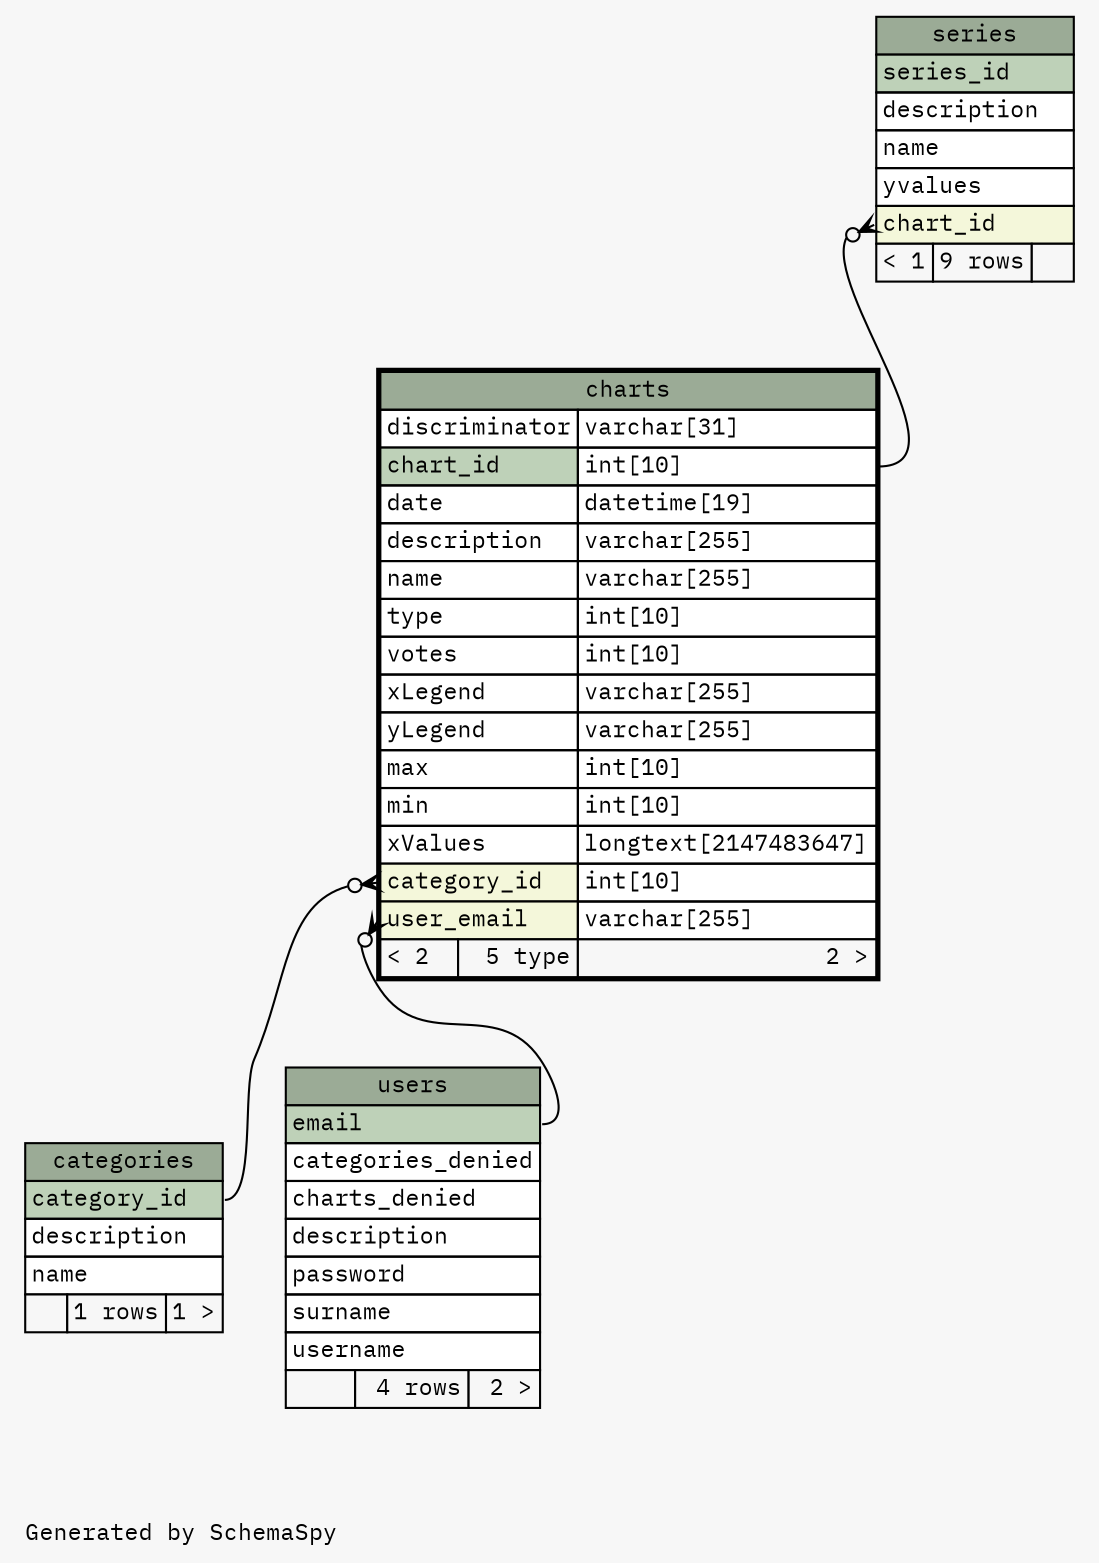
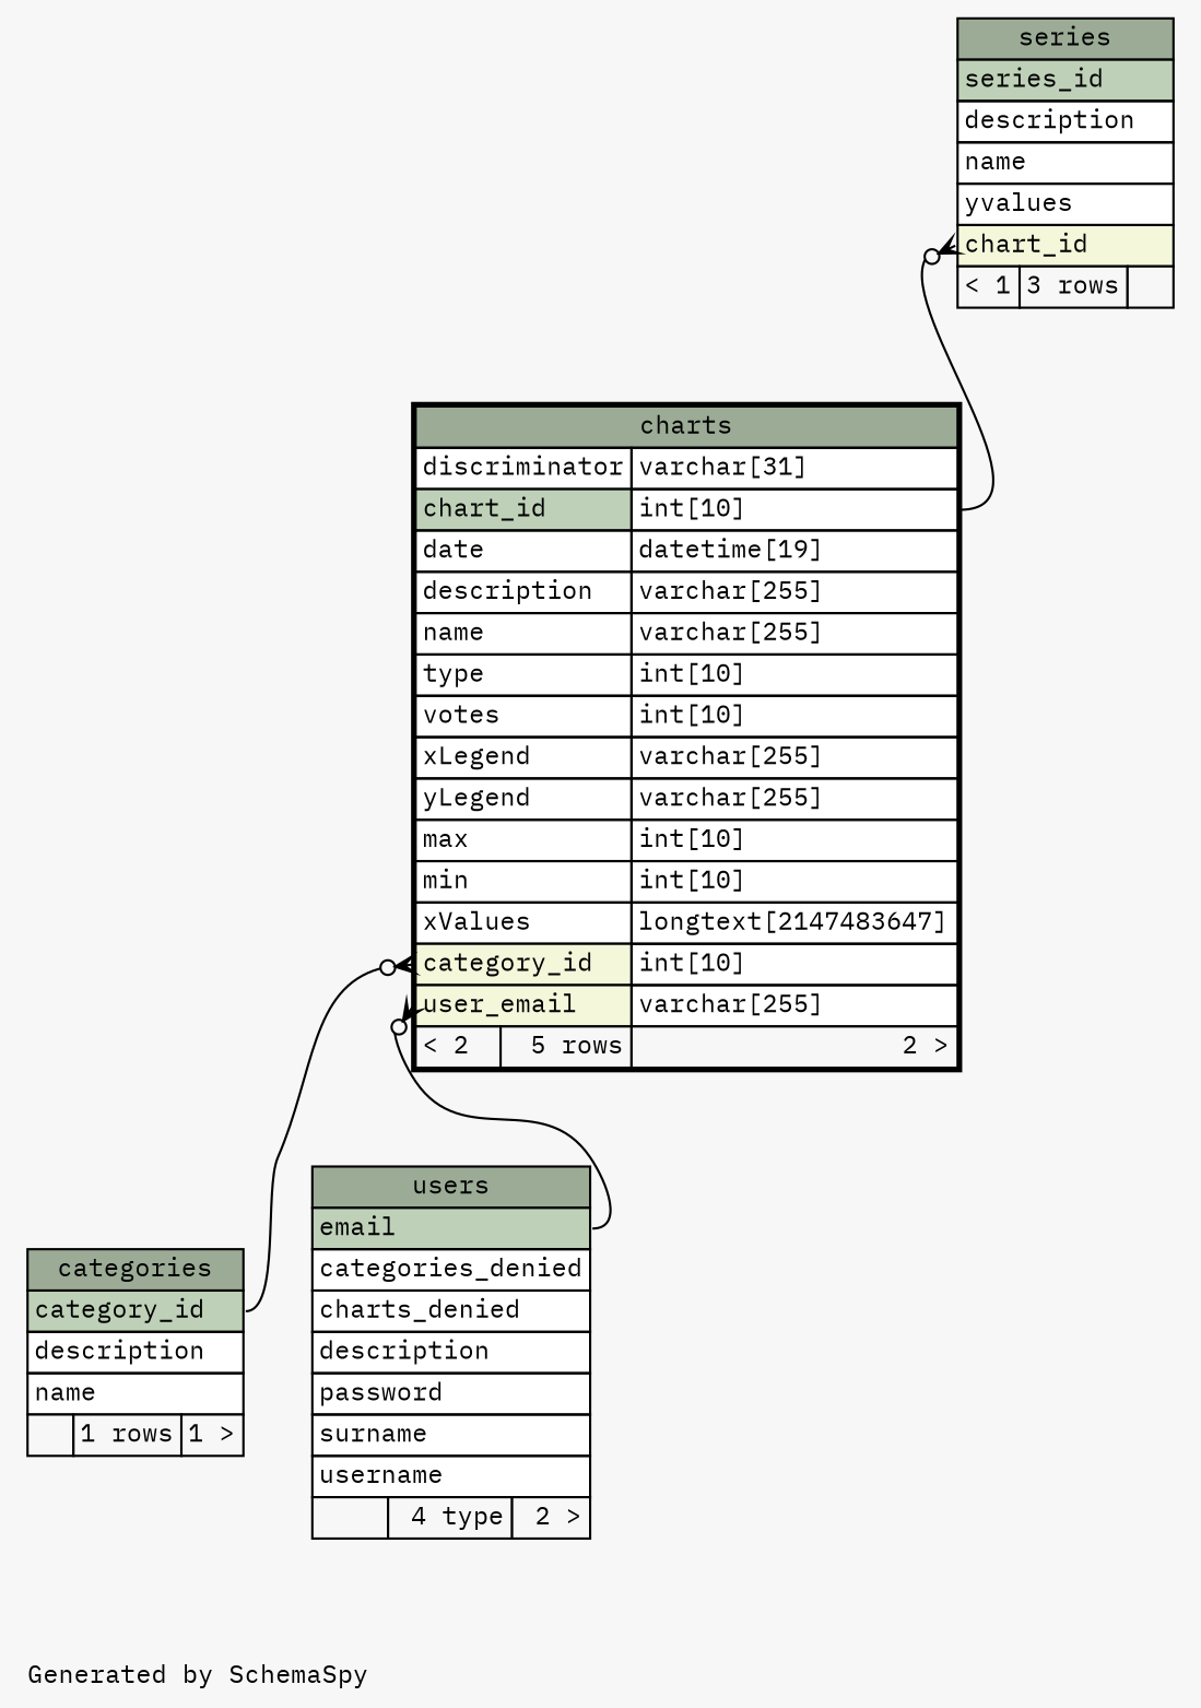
  digraph {
    bgcolor="#f7f7f7"
    fontname="IBM Plex Mono"
    fontsize=11
    label="\nGenerated by SchemaSpy"
    labeljust=l
    nodesep=0.18
    rankdir=TB
    ranksep=0.46
    node [fontname="IBM Plex Mono" fontsize=11 shape=plaintext]
    edge [arrowhead=none arrowsize=0.8 arrowtail=crowodot dir=back fontname="IBM Plex Mono"]
-   n1 [label=<     <TABLE BORDER="2" CELLBORDER="1" CELLSPACING="0" BGCOLOR="#ffffff">       <TR><TD COLSPAN="3" BGCOLOR="#9bab96" ALIGN="CENTER">charts</TD></TR>       <TR><TD PORT="discriminator" COLSPAN="2" ALIGN="LEFT">discriminator</TD><TD PORT="discriminator.type" ALIGN="LEFT">varchar[31]</TD></TR>       <TR><TD PORT="chart_id" COLSPAN="2" BGCOLOR="#bed1b8" ALIGN="LEFT">chart_id</TD><TD PORT="chart_id.type" ALIGN="LEFT">int[10]</TD></TR>       <TR><TD PORT="date" COLSPAN="2" ALIGN="LEFT">date</TD><TD PORT="date.type" ALIGN="LEFT">datetime[19]</TD></TR>       <TR><TD PORT="description" COLSPAN="2" ALIGN="LEFT">description</TD><TD PORT="description.type" ALIGN="LEFT">varchar[255]</TD></TR>       <TR><TD PORT="name" COLSPAN="2" ALIGN="LEFT">name</TD><TD PORT="name.type" ALIGN="LEFT">varchar[255]</TD></TR>       <TR><TD PORT="type" COLSPAN="2" ALIGN="LEFT">type</TD><TD PORT="type.type" ALIGN="LEFT">int[10]</TD></TR>       <TR><TD PORT="votes" COLSPAN="2" ALIGN="LEFT">votes</TD><TD PORT="votes.type" ALIGN="LEFT">int[10]</TD></TR>       <TR><TD PORT="xLegend" COLSPAN="2" ALIGN="LEFT">xLegend</TD><TD PORT="xLegend.type" ALIGN="LEFT">varchar[255]</TD></TR>       <TR><TD PORT="yLegend" COLSPAN="2" ALIGN="LEFT">yLegend</TD><TD PORT="yLegend.type" ALIGN="LEFT">varchar[255]</TD></TR>       <TR><TD PORT="max" COLSPAN="2" ALIGN="LEFT">max</TD><TD PORT="max.type" ALIGN="LEFT">int[10]</TD></TR>       <TR><TD PORT="min" COLSPAN="2" ALIGN="LEFT">min</TD><TD PORT="min.type" ALIGN="LEFT">int[10]</TD></TR>       <TR><TD PORT="xValues" COLSPAN="2" ALIGN="LEFT">xValues</TD><TD PORT="xValues.type" ALIGN="LEFT">longtext[2147483647]</TD></TR>       <TR><TD PORT="category_id" COLSPAN="2" BGCOLOR="#f4f7da" ALIGN="LEFT">category_id</TD><TD PORT="category_id.type" ALIGN="LEFT">int[10]</TD></TR>       <TR><TD PORT="user_email" COLSPAN="2" BGCOLOR="#f4f7da" ALIGN="LEFT">user_email</TD><TD PORT="user_email.type" ALIGN="LEFT">varchar[255]</TD></TR>       <TR><TD ALIGN="LEFT" BGCOLOR="#f7f7f7">&lt; 2</TD><TD ALIGN="RIGHT" BGCOLOR="#f7f7f7">5 type</TD><TD ALIGN="RIGHT" BGCOLOR="#f7f7f7">2 &gt;</TD></TR>     </TABLE>>]
+   n1 [label=<     <TABLE BORDER="2" CELLBORDER="1" CELLSPACING="0" BGCOLOR="#ffffff">       <TR><TD COLSPAN="3" BGCOLOR="#9bab96" ALIGN="CENTER">charts</TD></TR>       <TR><TD PORT="discriminator" COLSPAN="2" ALIGN="LEFT">discriminator</TD><TD PORT="discriminator.type" ALIGN="LEFT">varchar[31]</TD></TR>       <TR><TD PORT="chart_id" COLSPAN="2" BGCOLOR="#bed1b8" ALIGN="LEFT">chart_id</TD><TD PORT="chart_id.type" ALIGN="LEFT">int[10]</TD></TR>       <TR><TD PORT="date" COLSPAN="2" ALIGN="LEFT">date</TD><TD PORT="date.type" ALIGN="LEFT">datetime[19]</TD></TR>       <TR><TD PORT="description" COLSPAN="2" ALIGN="LEFT">description</TD><TD PORT="description.type" ALIGN="LEFT">varchar[255]</TD></TR>       <TR><TD PORT="name" COLSPAN="2" ALIGN="LEFT">name</TD><TD PORT="name.type" ALIGN="LEFT">varchar[255]</TD></TR>       <TR><TD PORT="type" COLSPAN="2" ALIGN="LEFT">type</TD><TD PORT="type.type" ALIGN="LEFT">int[10]</TD></TR>       <TR><TD PORT="votes" COLSPAN="2" ALIGN="LEFT">votes</TD><TD PORT="votes.type" ALIGN="LEFT">int[10]</TD></TR>       <TR><TD PORT="xLegend" COLSPAN="2" ALIGN="LEFT">xLegend</TD><TD PORT="xLegend.type" ALIGN="LEFT">varchar[255]</TD></TR>       <TR><TD PORT="yLegend" COLSPAN="2" ALIGN="LEFT">yLegend</TD><TD PORT="yLegend.type" ALIGN="LEFT">varchar[255]</TD></TR>       <TR><TD PORT="max" COLSPAN="2" ALIGN="LEFT">max</TD><TD PORT="max.type" ALIGN="LEFT">int[10]</TD></TR>       <TR><TD PORT="min" COLSPAN="2" ALIGN="LEFT">min</TD><TD PORT="min.type" ALIGN="LEFT">int[10]</TD></TR>       <TR><TD PORT="xValues" COLSPAN="2" ALIGN="LEFT">xValues</TD><TD PORT="xValues.type" ALIGN="LEFT">longtext[2147483647]</TD></TR>       <TR><TD PORT="category_id" COLSPAN="2" BGCOLOR="#f4f7da" ALIGN="LEFT">category_id</TD><TD PORT="category_id.type" ALIGN="LEFT">int[10]</TD></TR>       <TR><TD PORT="user_email" COLSPAN="2" BGCOLOR="#f4f7da" ALIGN="LEFT">user_email</TD><TD PORT="user_email.type" ALIGN="LEFT">varchar[255]</TD></TR>       <TR><TD ALIGN="LEFT" BGCOLOR="#f7f7f7">&lt; 2</TD><TD ALIGN="RIGHT" BGCOLOR="#f7f7f7">5 rows</TD><TD ALIGN="RIGHT" BGCOLOR="#f7f7f7">2 &gt;</TD></TR>     </TABLE>>]
    n2 [label=<     <TABLE BORDER="0" CELLBORDER="1" CELLSPACING="0" BGCOLOR="#ffffff">       <TR><TD COLSPAN="3" BGCOLOR="#9bab96" ALIGN="CENTER">categories</TD></TR>       <TR><TD PORT="category_id" COLSPAN="3" BGCOLOR="#bed1b8" ALIGN="LEFT">category_id</TD></TR>       <TR><TD PORT="description" COLSPAN="3" ALIGN="LEFT">description</TD></TR>       <TR><TD PORT="name" COLSPAN="3" ALIGN="LEFT">name</TD></TR>       <TR><TD ALIGN="LEFT" BGCOLOR="#f7f7f7">  </TD><TD ALIGN="RIGHT" BGCOLOR="#f7f7f7">1 rows</TD><TD ALIGN="RIGHT" BGCOLOR="#f7f7f7">1 &gt;</TD></TR>     </TABLE>>]
-   n3 [label=<     <TABLE BORDER="0" CELLBORDER="1" CELLSPACING="0" BGCOLOR="#ffffff">       <TR><TD COLSPAN="3" BGCOLOR="#9bab96" ALIGN="CENTER">users</TD></TR>       <TR><TD PORT="email" COLSPAN="3" BGCOLOR="#bed1b8" ALIGN="LEFT">email</TD></TR>       <TR><TD PORT="categories_denied" COLSPAN="3" ALIGN="LEFT">categories_denied</TD></TR>       <TR><TD PORT="charts_denied" COLSPAN="3" ALIGN="LEFT">charts_denied</TD></TR>       <TR><TD PORT="description" COLSPAN="3" ALIGN="LEFT">description</TD></TR>       <TR><TD PORT="password" COLSPAN="3" ALIGN="LEFT">password</TD></TR>       <TR><TD PORT="surname" COLSPAN="3" ALIGN="LEFT">surname</TD></TR>       <TR><TD PORT="username" COLSPAN="3" ALIGN="LEFT">username</TD></TR>       <TR><TD ALIGN="LEFT" BGCOLOR="#f7f7f7">  </TD><TD ALIGN="RIGHT" BGCOLOR="#f7f7f7">4 rows</TD><TD ALIGN="RIGHT" BGCOLOR="#f7f7f7">2 &gt;</TD></TR>     </TABLE>>]
-   n4 [label=<     <TABLE BORDER="0" CELLBORDER="1" CELLSPACING="0" BGCOLOR="#ffffff">       <TR><TD COLSPAN="3" BGCOLOR="#9bab96" ALIGN="CENTER">series</TD></TR>       <TR><TD PORT="series_id" COLSPAN="3" BGCOLOR="#bed1b8" ALIGN="LEFT">series_id</TD></TR>       <TR><TD PORT="description" COLSPAN="3" ALIGN="LEFT">description</TD></TR>       <TR><TD PORT="name" COLSPAN="3" ALIGN="LEFT">name</TD></TR>       <TR><TD PORT="yvalues" COLSPAN="3" ALIGN="LEFT">yvalues</TD></TR>       <TR><TD PORT="chart_id" COLSPAN="3" BGCOLOR="#f4f7da" ALIGN="LEFT">chart_id</TD></TR>       <TR><TD ALIGN="LEFT" BGCOLOR="#f7f7f7">&lt; 1</TD><TD ALIGN="RIGHT" BGCOLOR="#f7f7f7">9 rows</TD><TD ALIGN="RIGHT" BGCOLOR="#f7f7f7">  </TD></TR>     </TABLE>>]
+   n3 [label=<     <TABLE BORDER="0" CELLBORDER="1" CELLSPACING="0" BGCOLOR="#ffffff">       <TR><TD COLSPAN="3" BGCOLOR="#9bab96" ALIGN="CENTER">users</TD></TR>       <TR><TD PORT="email" COLSPAN="3" BGCOLOR="#bed1b8" ALIGN="LEFT">email</TD></TR>       <TR><TD PORT="categories_denied" COLSPAN="3" ALIGN="LEFT">categories_denied</TD></TR>       <TR><TD PORT="charts_denied" COLSPAN="3" ALIGN="LEFT">charts_denied</TD></TR>       <TR><TD PORT="description" COLSPAN="3" ALIGN="LEFT">description</TD></TR>       <TR><TD PORT="password" COLSPAN="3" ALIGN="LEFT">password</TD></TR>       <TR><TD PORT="surname" COLSPAN="3" ALIGN="LEFT">surname</TD></TR>       <TR><TD PORT="username" COLSPAN="3" ALIGN="LEFT">username</TD></TR>       <TR><TD ALIGN="LEFT" BGCOLOR="#f7f7f7">  </TD><TD ALIGN="RIGHT" BGCOLOR="#f7f7f7">4 type</TD><TD ALIGN="RIGHT" BGCOLOR="#f7f7f7">2 &gt;</TD></TR>     </TABLE>>]
+   n4 [label=<     <TABLE BORDER="0" CELLBORDER="1" CELLSPACING="0" BGCOLOR="#ffffff">       <TR><TD COLSPAN="3" BGCOLOR="#9bab96" ALIGN="CENTER">series</TD></TR>       <TR><TD PORT="series_id" COLSPAN="3" BGCOLOR="#bed1b8" ALIGN="LEFT">series_id</TD></TR>       <TR><TD PORT="description" COLSPAN="3" ALIGN="LEFT">description</TD></TR>       <TR><TD PORT="name" COLSPAN="3" ALIGN="LEFT">name</TD></TR>       <TR><TD PORT="yvalues" COLSPAN="3" ALIGN="LEFT">yvalues</TD></TR>       <TR><TD PORT="chart_id" COLSPAN="3" BGCOLOR="#f4f7da" ALIGN="LEFT">chart_id</TD></TR>       <TR><TD ALIGN="LEFT" BGCOLOR="#f7f7f7">&lt; 1</TD><TD ALIGN="RIGHT" BGCOLOR="#f7f7f7">3 rows</TD><TD ALIGN="RIGHT" BGCOLOR="#f7f7f7">  </TD></TR>     </TABLE>>]
    n1 -> n2 [headport="category_id:e" tailport="category_id:w"]
    n1 -> n3 [headport="email:e" tailport="user_email:w"]
    n4 -> n1 [headport="chart_id.type:e" tailport="chart_id:w"]
  }
